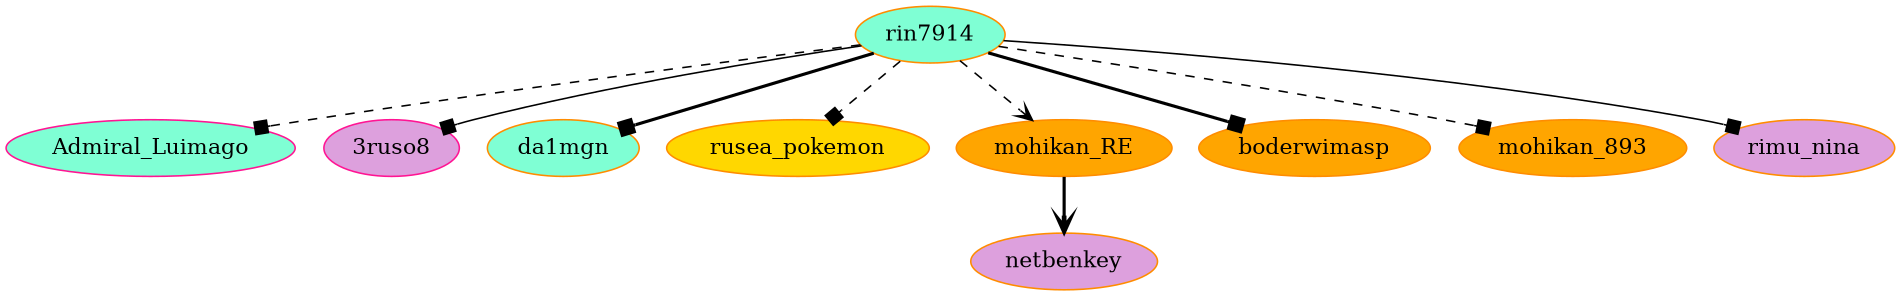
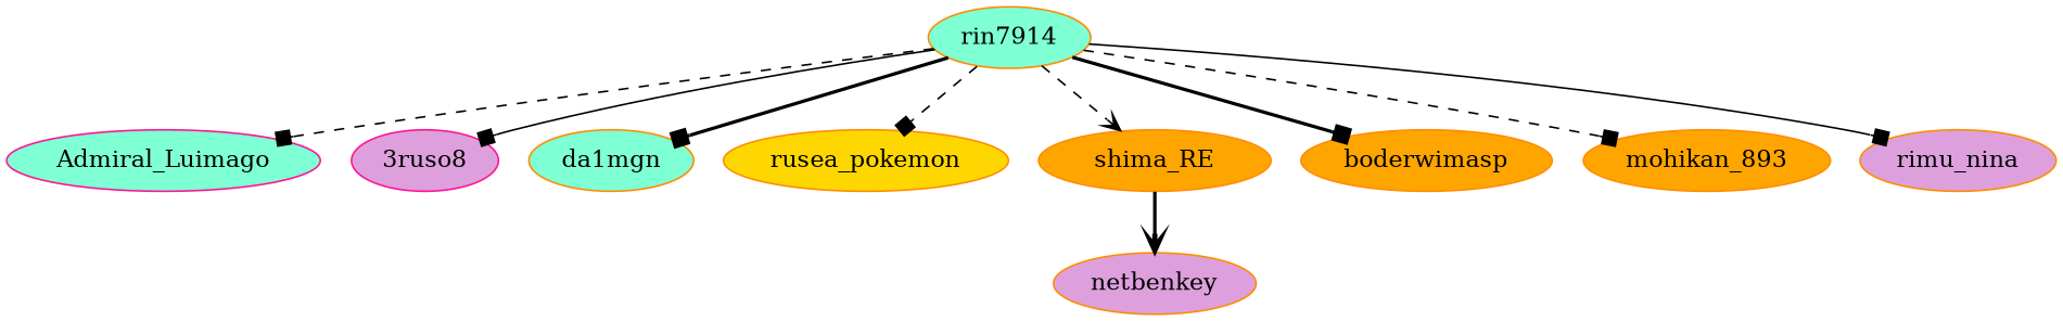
  strict digraph {
    node [color=darkorange fillcolor=aquamarine style=filled]
    edge [arrowhead=box style=dashed]
    rin7914
    Admiral_Luimago [color=deeppink]
    "3ruso8" [color=deeppink fillcolor=plum]
    da1mgn
    rusea_pokemon [fillcolor=gold]
-   shima_RE [fillcolor=orange label=mohikan_RE]
+   shima_RE [fillcolor=orange]
    boderwimasp [fillcolor=orange]
    mohikan_893 [fillcolor=orange]
    rimu_nina [fillcolor=plum]
    netbenkey [fillcolor=plum]
    rin7914 -> Admiral_Luimago
    rin7914 -> "3ruso8" [style=solid]
    rin7914 -> da1mgn [style=bold]
    rin7914 -> rusea_pokemon
    rin7914 -> shima_RE [arrowhead=vee]
    rin7914 -> boderwimasp [style=bold]
    rin7914 -> mohikan_893
    rin7914 -> rimu_nina [style=solid]
    shima_RE -> netbenkey [arrowhead=vee style=bold]
  }
